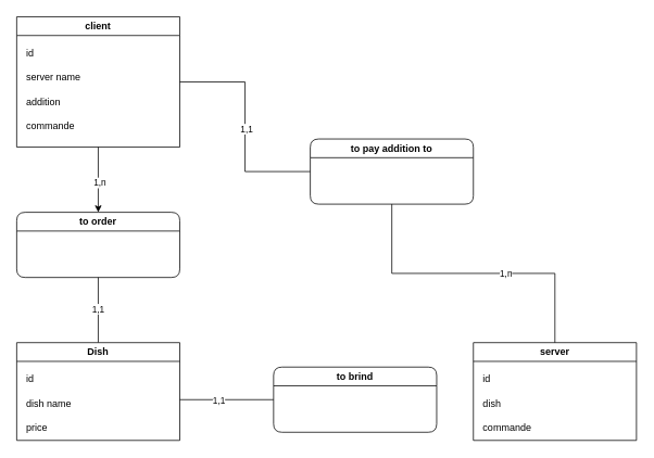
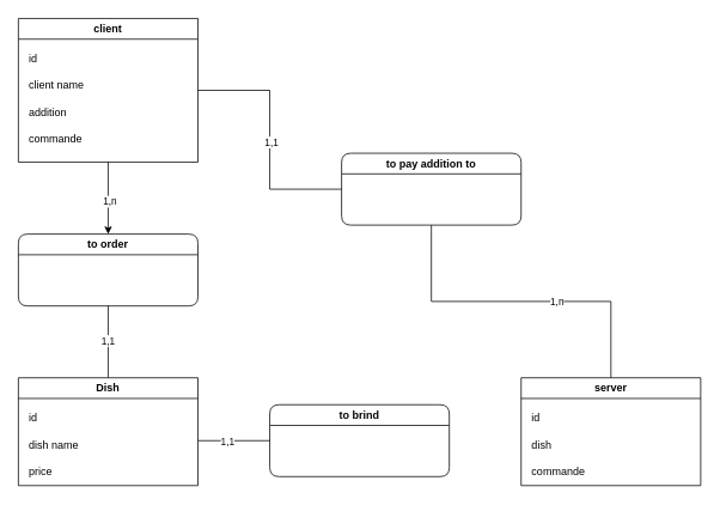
  <mxCell id="0" />
  <mxCell id="1" parent="0" />
  <mxCell id="2" style="edgeStyle=orthogonalEdgeStyle;rounded=0;orthogonalLoop=1;jettySize=auto;html=1;entryX=0.5;entryY=0;entryDx=0;entryDy=0;endArrow=classic;startFill=0;" edge="1" parent="1" source="6" target="13"><mxGeometry relative="1" as="geometry" /></mxCell>
  <mxCell id="3" value="1,n" style="edgeLabel;html=1;align=center;verticalAlign=middle;resizable=0;points=[];" vertex="1" connectable="0" parent="2"><mxGeometry x="0.07" y="1" relative="1" as="geometry"><mxPoint as="offset" /></mxGeometry></mxCell>
  <mxCell id="4" style="edgeStyle=orthogonalEdgeStyle;rounded=0;orthogonalLoop=1;jettySize=auto;html=1;entryX=0;entryY=0.5;entryDx=0;entryDy=0;strokeWidth=1;endArrow=none;startFill=0;" edge="1" parent="1" source="6" target="27"><mxGeometry relative="1" as="geometry" /></mxCell>
  <mxCell id="5" value="1,1" style="edgeLabel;html=1;align=center;verticalAlign=middle;resizable=0;points=[];" vertex="1" connectable="0" parent="4"><mxGeometry x="0.013" y="1" relative="1" as="geometry"><mxPoint as="offset" /></mxGeometry></mxCell>
  <mxCell id="6" value="client" style="swimlane;whiteSpace=wrap;html=1;" vertex="1" parent="1"><mxGeometry x="20" y="20" width="200" height="160" as="geometry" /></mxCell>
- <mxCell id="7" value="server name" style="text;html=1;align=left;verticalAlign=middle;resizable=0;points=[];autosize=1;strokeColor=none;fillColor=none;" vertex="1" parent="6"><mxGeometry x="10" y="60" width="80" height="30" as="geometry" /></mxCell>
+ <mxCell id="7" value="client name" style="text;html=1;align=left;verticalAlign=middle;resizable=0;points=[];autosize=1;strokeColor=none;fillColor=none;" vertex="1" parent="6"><mxGeometry x="10" y="60" width="80" height="30" as="geometry" /></mxCell>
  <mxCell id="8" value="id" style="text;html=1;align=left;verticalAlign=middle;resizable=0;points=[];autosize=1;strokeColor=none;fillColor=none;" vertex="1" parent="6"><mxGeometry x="10" y="30" width="30" height="30" as="geometry" /></mxCell>
  <mxCell id="9" value="addition" style="text;html=1;align=left;verticalAlign=middle;resizable=0;points=[];autosize=1;strokeColor=none;fillColor=none;" vertex="1" parent="6"><mxGeometry x="10" y="90" width="70" height="30" as="geometry" /></mxCell>
  <mxCell id="10" value="commande" style="text;html=1;align=left;verticalAlign=middle;resizable=0;points=[];autosize=1;strokeColor=none;fillColor=none;" vertex="1" parent="6"><mxGeometry x="10" y="120" width="80" height="30" as="geometry" /></mxCell>
  <mxCell id="11" style="edgeStyle=orthogonalEdgeStyle;rounded=0;orthogonalLoop=1;jettySize=auto;html=1;endArrow=none;startFill=0;" edge="1" parent="1" source="13" target="14"><mxGeometry relative="1" as="geometry" /></mxCell>
  <mxCell id="12" value="1,1" style="edgeLabel;html=1;align=center;verticalAlign=middle;resizable=0;points=[];" vertex="1" connectable="0" parent="11"><mxGeometry x="-0.039" y="-1" relative="1" as="geometry"><mxPoint as="offset" /></mxGeometry></mxCell>
  <mxCell id="13" value="to order" style="swimlane;whiteSpace=wrap;html=1;rounded=1;" vertex="1" parent="1"><mxGeometry x="20" y="260" width="200" height="80" as="geometry" /></mxCell>
  <mxCell id="14" value="Dish" style="swimlane;whiteSpace=wrap;html=1;" vertex="1" parent="1"><mxGeometry x="20" y="420" width="200" height="120" as="geometry" /></mxCell>
  <mxCell id="15" value="dish name" style="text;html=1;align=left;verticalAlign=middle;resizable=0;points=[];autosize=1;strokeColor=none;fillColor=none;" vertex="1" parent="14"><mxGeometry x="10" y="60" width="80" height="30" as="geometry" /></mxCell>
  <mxCell id="16" value="id" style="text;html=1;align=left;verticalAlign=middle;resizable=0;points=[];autosize=1;strokeColor=none;fillColor=none;" vertex="1" parent="14"><mxGeometry x="10" y="30" width="30" height="30" as="geometry" /></mxCell>
  <mxCell id="17" value="price" style="text;html=1;align=left;verticalAlign=middle;resizable=0;points=[];autosize=1;strokeColor=none;fillColor=none;" vertex="1" parent="14"><mxGeometry x="10" y="90" width="50" height="30" as="geometry" /></mxCell>
  <mxCell id="18" value="server" style="swimlane;whiteSpace=wrap;html=1;" vertex="1" parent="1"><mxGeometry x="580" y="420" width="200" height="120" as="geometry" /></mxCell>
  <mxCell id="19" value="id" style="text;html=1;align=left;verticalAlign=middle;resizable=0;points=[];autosize=1;strokeColor=none;fillColor=none;" vertex="1" parent="18"><mxGeometry x="10" y="30" width="30" height="30" as="geometry" /></mxCell>
  <mxCell id="20" value="dish" style="text;html=1;align=left;verticalAlign=middle;resizable=0;points=[];autosize=1;strokeColor=none;fillColor=none;" vertex="1" parent="18"><mxGeometry x="10" y="60" width="50" height="30" as="geometry" /></mxCell>
  <mxCell id="21" value="commande" style="text;html=1;align=left;verticalAlign=middle;resizable=0;points=[];autosize=1;strokeColor=none;fillColor=none;" vertex="1" parent="18"><mxGeometry x="10" y="90" width="80" height="30" as="geometry" /></mxCell>
  <mxCell id="22" style="edgeStyle=orthogonalEdgeStyle;rounded=0;orthogonalLoop=1;jettySize=auto;html=1;endArrow=none;startFill=0;" edge="1" parent="1" source="24"><mxGeometry relative="1" as="geometry"><mxPoint x="220" y="490" as="targetPoint" /></mxGeometry></mxCell>
  <mxCell id="23" value="1,1" style="edgeLabel;html=1;align=center;verticalAlign=middle;resizable=0;points=[];" vertex="1" connectable="0" parent="22"><mxGeometry x="0.183" y="1" relative="1" as="geometry"><mxPoint as="offset" /></mxGeometry></mxCell>
- <mxCell id="24" value="to brind" style="swimlane;whiteSpace=wrap;html=1;rounded=1;" vertex="1" parent="1"><mxGeometry x="335" y="450" width="200" height="80" as="geometry" /></mxCell>
+ <mxCell id="24" value="to brind" style="swimlane;whiteSpace=wrap;html=1;rounded=1;" vertex="1" parent="1"><mxGeometry x="300" y="450" width="200" height="80" as="geometry" /></mxCell>
  <mxCell id="25" style="edgeStyle=orthogonalEdgeStyle;rounded=0;orthogonalLoop=1;jettySize=auto;html=1;entryX=0.5;entryY=0;entryDx=0;entryDy=0;endArrow=none;startFill=0;" edge="1" parent="1" source="27" target="18"><mxGeometry relative="1" as="geometry" /></mxCell>
  <mxCell id="26" value="1,n" style="edgeLabel;html=1;align=center;verticalAlign=middle;resizable=0;points=[];" vertex="1" connectable="0" parent="25"><mxGeometry x="0.211" relative="1" as="geometry"><mxPoint as="offset" /></mxGeometry></mxCell>
  <mxCell id="27" value="to pay addition to" style="swimlane;whiteSpace=wrap;html=1;rounded=1;" vertex="1" parent="1"><mxGeometry x="380" y="170" width="200" height="80" as="geometry" /></mxCell>
